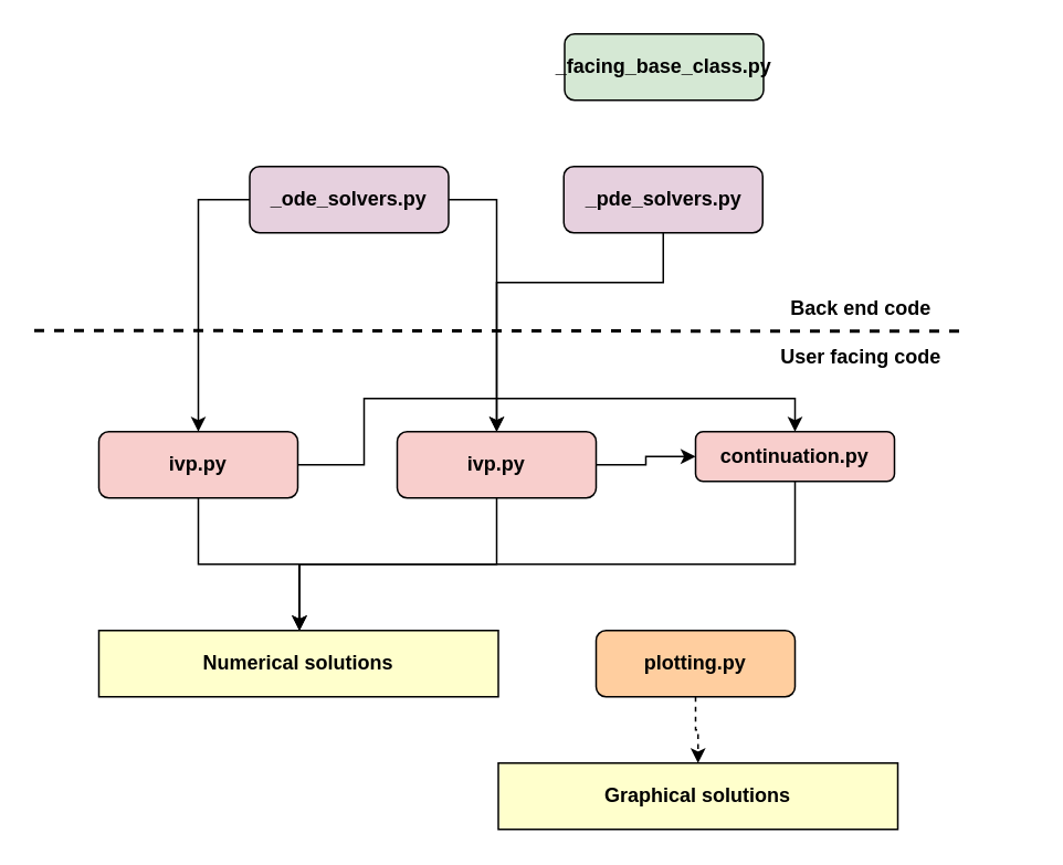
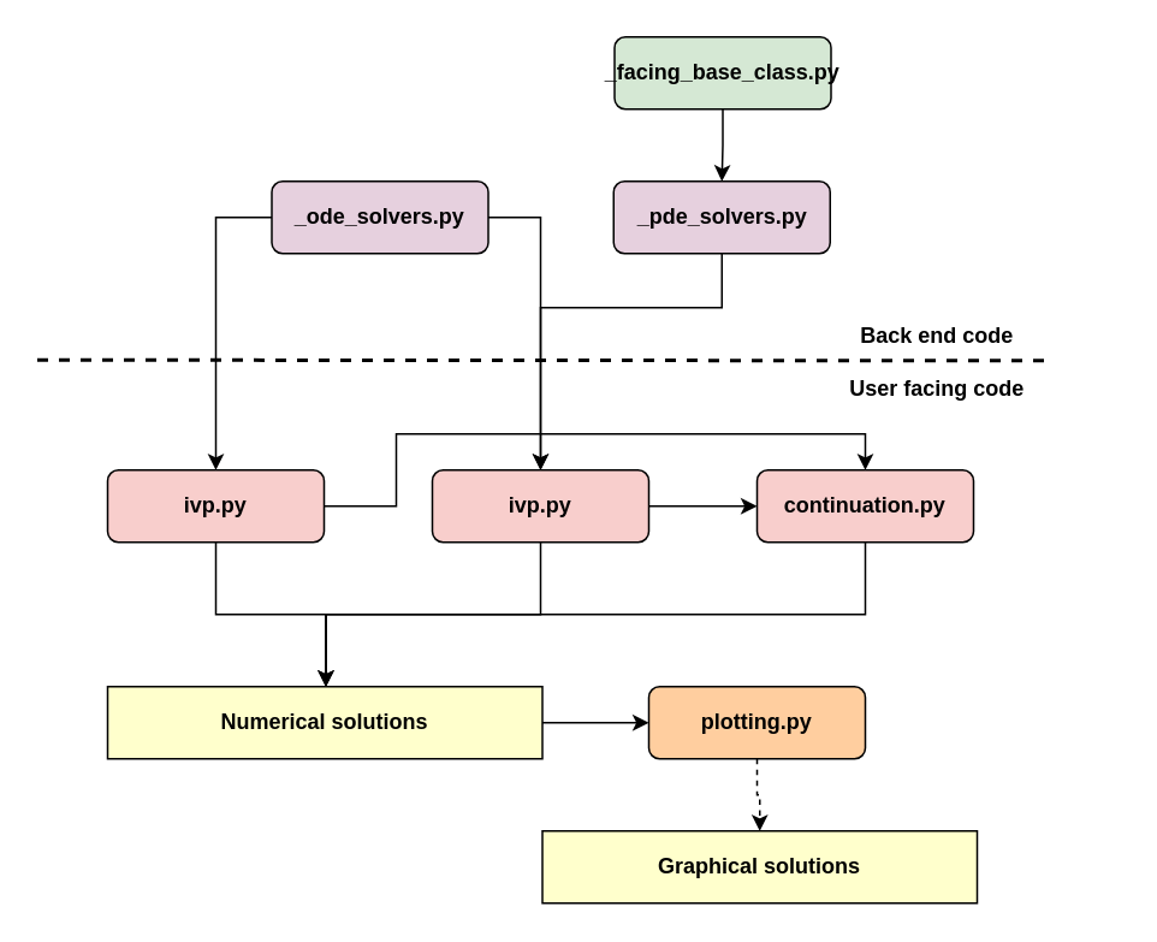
  <mxCell id="0" />
  <mxCell id="1" parent="0" />
  <mxCell id="2" value="Back end code&lt;br&gt;&lt;div&gt;&lt;br&gt;&lt;/div&gt;&lt;div&gt;User facing code&lt;/div&gt;" style="text;html=1;strokeColor=none;fillColor=none;align=center;verticalAlign=middle;whiteSpace=wrap;rounded=0;fontStyle=1" vertex="1" parent="1"><mxGeometry x="419" y="180" width="200" height="40" as="geometry" /></mxCell>
  <mxCell id="3" style="edgeStyle=orthogonalEdgeStyle;rounded=0;orthogonalLoop=1;jettySize=auto;html=1;entryX=0.5;entryY=0;entryDx=0;entryDy=0;" edge="1" parent="1" source="5" target="10"><mxGeometry relative="1" as="geometry"><Array as="points"><mxPoint x="219" y="280" /><mxPoint x="219" y="240" /><mxPoint x="479" y="240" /></Array></mxGeometry></mxCell>
  <mxCell id="4" value="" style="edgeStyle=orthogonalEdgeStyle;rounded=0;orthogonalLoop=1;jettySize=auto;html=1;" edge="1" parent="1" source="5" target="18"><mxGeometry relative="1" as="geometry"><Array as="points"><mxPoint x="119" y="340" /><mxPoint x="180" y="340" /></Array></mxGeometry></mxCell>
  <mxCell id="5" value="&lt;div&gt;ivp.py&lt;/div&gt;" style="rounded=1;whiteSpace=wrap;html=1;fontStyle=1;fillColor=#F8CECC;" vertex="1" parent="1"><mxGeometry x="59" y="260" width="120" height="40" as="geometry" /></mxCell>
  <mxCell id="6" style="edgeStyle=orthogonalEdgeStyle;rounded=0;orthogonalLoop=1;jettySize=auto;html=1;entryX=0.5;entryY=0;entryDx=0;entryDy=0;" edge="1" parent="1" source="8" target="5"><mxGeometry relative="1" as="geometry"><Array as="points"><mxPoint x="119" y="120" /></Array></mxGeometry></mxCell>
  <mxCell id="7" style="edgeStyle=orthogonalEdgeStyle;rounded=0;orthogonalLoop=1;jettySize=auto;html=1;entryX=0.5;entryY=0;entryDx=0;entryDy=0;" edge="1" parent="1" source="8" target="13"><mxGeometry relative="1" as="geometry"><Array as="points"><mxPoint x="299" y="120" /></Array></mxGeometry></mxCell>
  <mxCell id="8" value="_ode_solvers.py" style="rounded=1;whiteSpace=wrap;html=1;fontStyle=1;fillColor=#E6D0DE;" vertex="1" parent="1"><mxGeometry x="150" y="100" width="120" height="40" as="geometry" /></mxCell>
  <mxCell id="9" value="" style="edgeStyle=orthogonalEdgeStyle;rounded=0;orthogonalLoop=1;jettySize=auto;html=1;" edge="1" parent="1" source="10" target="18"><mxGeometry relative="1" as="geometry"><Array as="points"><mxPoint x="479" y="340" /><mxPoint x="180" y="340" /></Array></mxGeometry></mxCell>
- <mxCell id="10" value="continuation.py" style="rounded=1;whiteSpace=wrap;html=1;fontStyle=1;fillColor=#F8CECC;" vertex="1" parent="1"><mxGeometry x="419" y="260" width="120" height="30" as="geometry" /></mxCell>
+ <mxCell id="10" value="continuation.py" style="rounded=1;whiteSpace=wrap;html=1;fontStyle=1;fillColor=#F8CECC;" vertex="1" parent="1"><mxGeometry x="419" y="260" width="120" height="40" as="geometry" /></mxCell>
  <mxCell id="11" style="edgeStyle=orthogonalEdgeStyle;rounded=0;orthogonalLoop=1;jettySize=auto;html=1;entryX=0;entryY=0.5;entryDx=0;entryDy=0;fillColor=#F8CECC;" edge="1" parent="1" source="13" target="10"><mxGeometry relative="1" as="geometry" /></mxCell>
  <mxCell id="12" value="" style="edgeStyle=orthogonalEdgeStyle;rounded=0;orthogonalLoop=1;jettySize=auto;html=1;" edge="1" parent="1" source="13" target="18"><mxGeometry relative="1" as="geometry"><Array as="points"><mxPoint x="299" y="340" /><mxPoint x="180" y="340" /></Array></mxGeometry></mxCell>
  <mxCell id="13" value="&lt;div&gt;ivp.py&lt;/div&gt;" style="rounded=1;whiteSpace=wrap;html=1;fontStyle=1;fillColor=#F8CECC;" vertex="1" parent="1"><mxGeometry x="239" y="260" width="120" height="40" as="geometry" /></mxCell>
  <mxCell id="14" style="edgeStyle=orthogonalEdgeStyle;rounded=0;orthogonalLoop=1;jettySize=auto;html=1;entryX=0.5;entryY=0;entryDx=0;entryDy=0;exitX=0.5;exitY=1;exitDx=0;exitDy=0;" edge="1" parent="1" source="15" target="13"><mxGeometry relative="1" as="geometry"><mxPoint x="300" y="250" as="targetPoint" /><Array as="points"><mxPoint x="400" y="170" /><mxPoint x="299" y="170" /></Array></mxGeometry></mxCell>
  <mxCell id="15" value="&lt;div&gt;_pde_solvers.py&lt;/div&gt;" style="rounded=1;whiteSpace=wrap;html=1;fontStyle=1;fillColor=#E6D0DE;" vertex="1" parent="1"><mxGeometry x="339.5" y="100" width="120" height="40" as="geometry" /></mxCell>
  <mxCell id="16" value="" style="endArrow=none;dashed=1;html=1;rounded=0;strokeWidth=2;" edge="1" parent="1"><mxGeometry width="50" height="50" relative="1" as="geometry"><mxPoint x="20" y="199" as="sourcePoint" /><mxPoint x="580" y="199.38" as="targetPoint" /></mxGeometry></mxCell>
+ <mxCell id="17" value="" style="edgeStyle=orthogonalEdgeStyle;rounded=0;orthogonalLoop=1;jettySize=auto;html=1;" edge="1" parent="1" source="18" target="22"><mxGeometry relative="1" as="geometry" /></mxCell>
  <mxCell id="18" value="&lt;b&gt;Numerical solutions&lt;br&gt;&lt;/b&gt;" style="rounded=0;whiteSpace=wrap;html=1;fillColor=#FFFFCC;" vertex="1" parent="1"><mxGeometry x="59" y="380" width="241" height="40" as="geometry" /></mxCell>
+ <mxCell id="19" value="" style="edgeStyle=orthogonalEdgeStyle;rounded=0;orthogonalLoop=1;jettySize=auto;html=1;" edge="1" parent="1" source="20" target="15"><mxGeometry relative="1" as="geometry" /></mxCell>
  <mxCell id="20" value="_facing_base_class.py" style="rounded=1;whiteSpace=wrap;html=1;fontStyle=1;fillColor=#D5E8D4;" vertex="1" parent="1"><mxGeometry x="340" y="20" width="120" height="40" as="geometry" /></mxCell>
  <mxCell id="21" value="" style="edgeStyle=orthogonalEdgeStyle;rounded=0;orthogonalLoop=1;jettySize=auto;html=1;dashed=1;" edge="1" parent="1" source="22" target="23"><mxGeometry relative="1" as="geometry" /></mxCell>
  <mxCell id="22" value="&lt;div&gt;plotting.py&lt;/div&gt;" style="rounded=1;whiteSpace=wrap;html=1;fontStyle=1;fillColor=#FFCE9F;" vertex="1" parent="1"><mxGeometry x="359" y="380" width="120" height="40" as="geometry" /></mxCell>
  <mxCell id="23" value="&lt;b&gt;Graphical solutions&lt;br&gt;&lt;/b&gt;" style="rounded=0;whiteSpace=wrap;html=1;fillColor=#FFFFCC;" vertex="1" parent="1"><mxGeometry x="300" y="460" width="241" height="40" as="geometry" /></mxCell>
